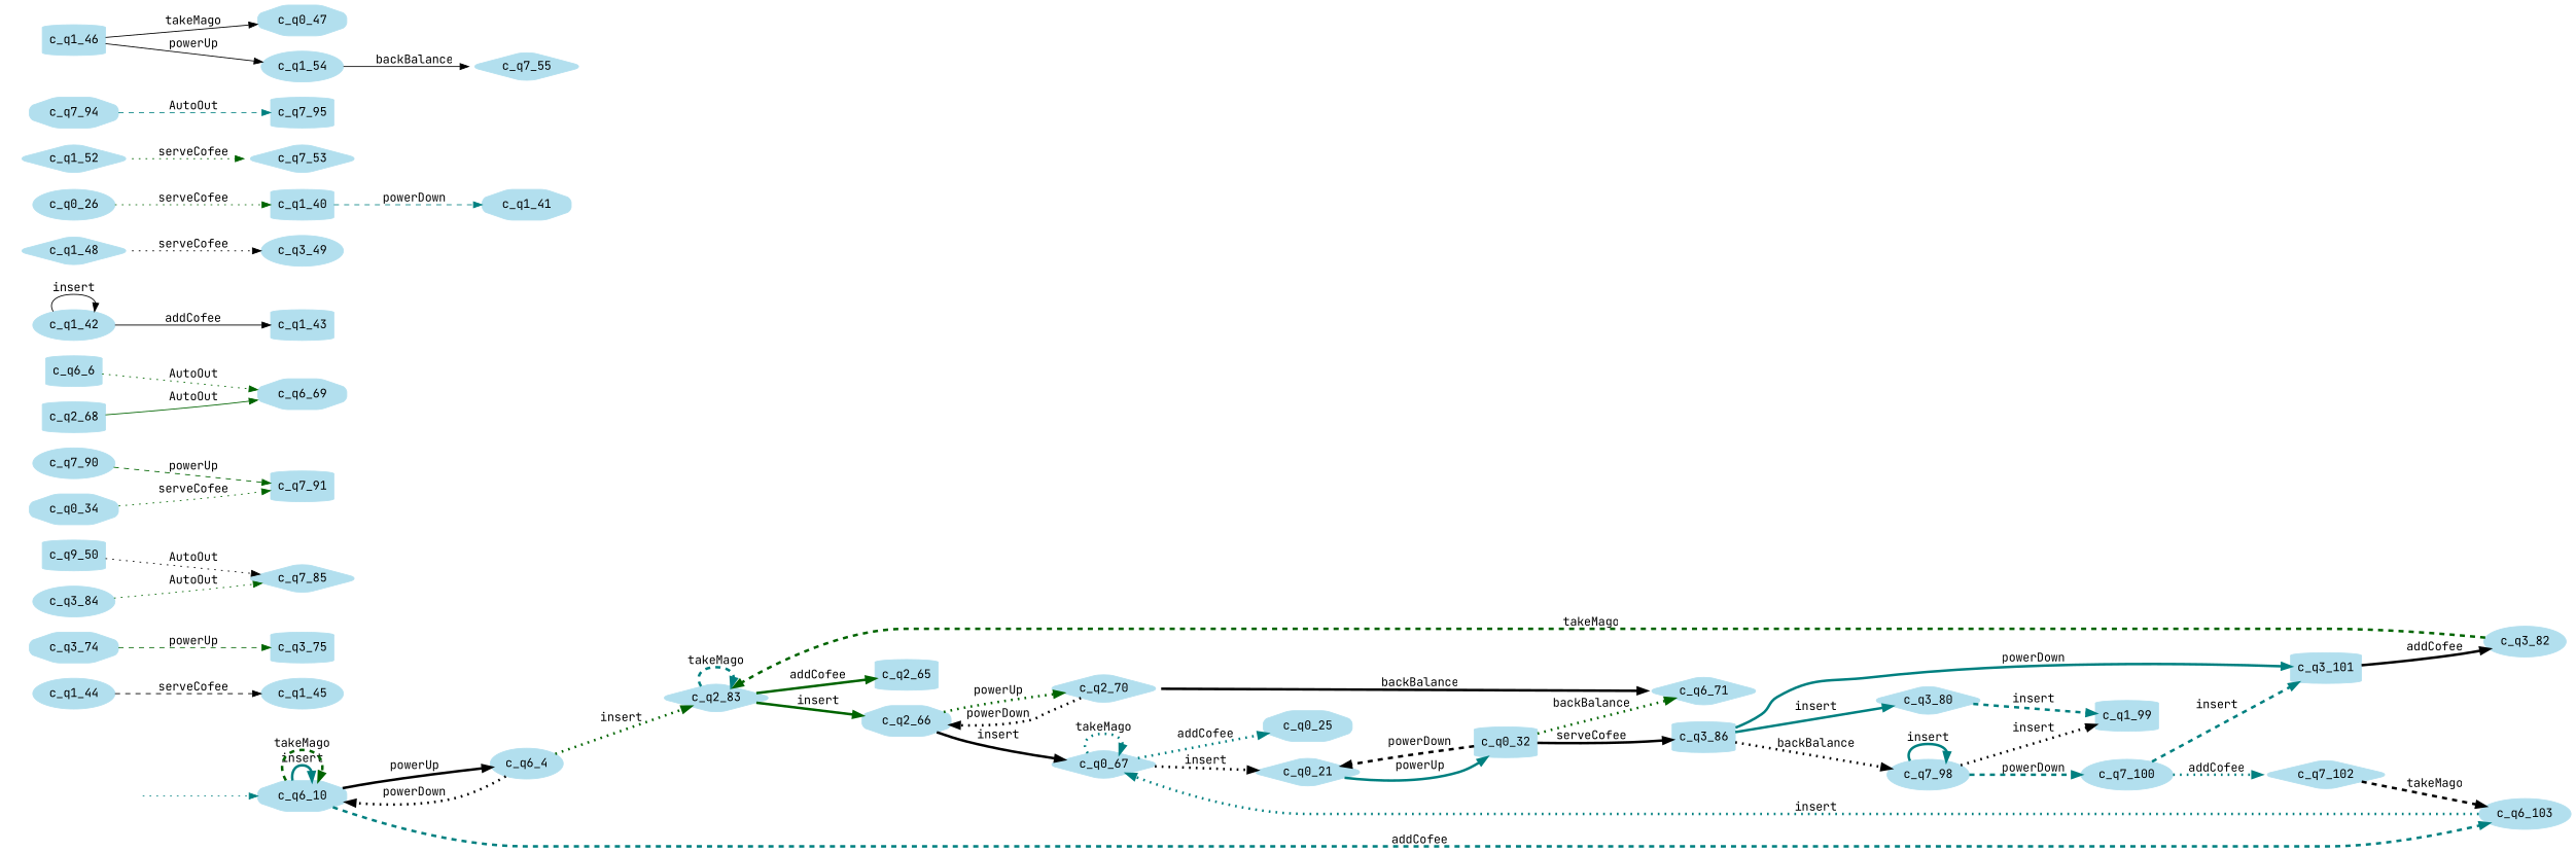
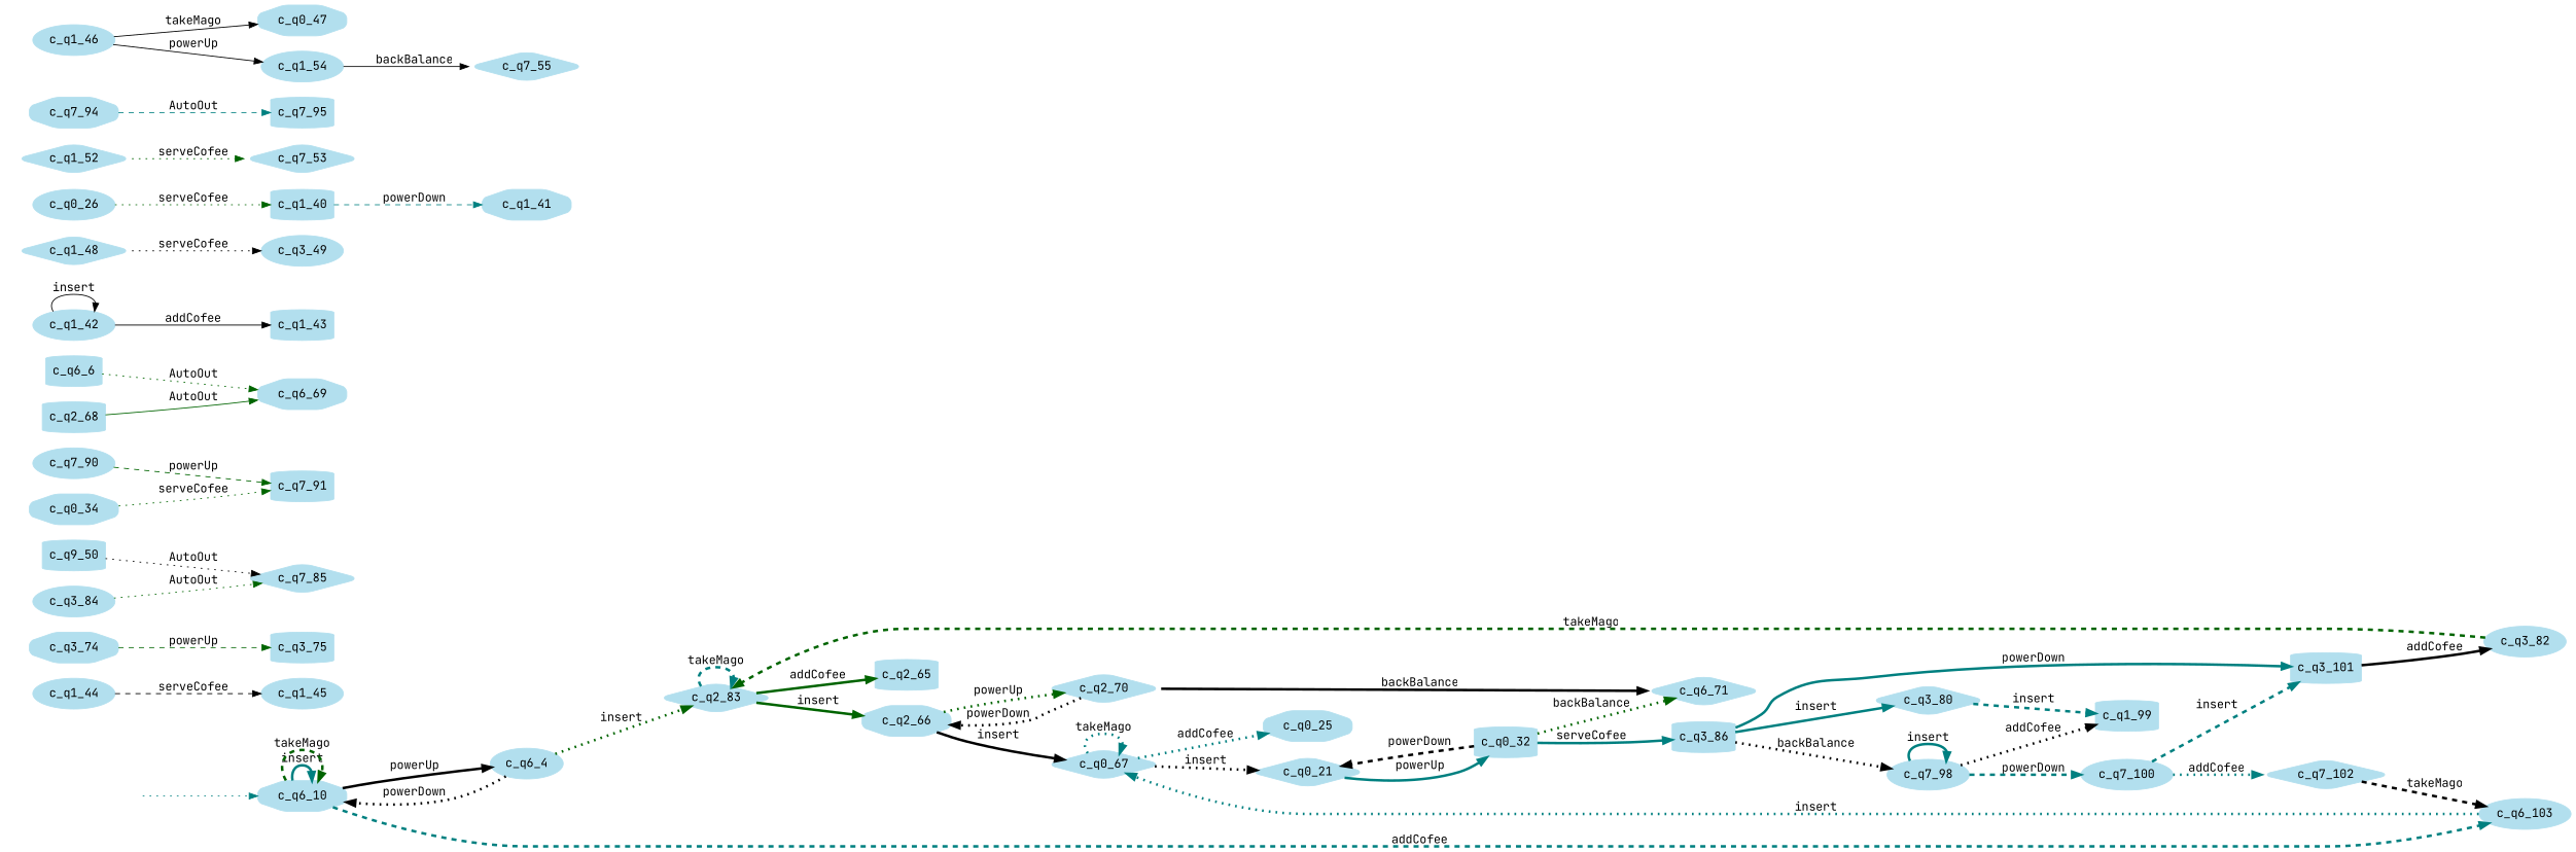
  digraph {
    fontname="JetBrains Mono"
    rankdir=LR
    node [fontname="JetBrains Mono" style="rounded, filled" color=lightblue2 shape=cylinder]
    edge [color=black fontname="JetBrains Mono" style=dotted penwidth=3]
    start_c_q6_10 [style=invisible color="" shape=""]
    n2 [label=c_q6_10 shape=octagon]
    n3 [label=c_q6_4 shape=ellipse]
    n4 [label=c_q6_103 shape=ellipse]
    n5 [label=c_q1_44 shape=ellipse]
    n6 [label=c_q1_45 shape=ellipse]
    n7 [label=c_q2_70 shape=diamond]
    n8 [label=c_q2_66 shape=octagon]
    n9 [label=c_q6_71 shape=diamond]
    n10 [label=c_q0_67 shape=diamond]
    n11 [label=c_q3_80 shape=diamond]
    n12 [label=c_q1_99]
    n13 [label=c_q3_74 shape=octagon]
    n14 [label=c_q3_75]
    n15 [label=c_q3_82 shape=ellipse]
    n16 [label=c_q2_83 shape=diamond]
    n17 [label=c_q2_65]
    n18 [label=c_q7_85 shape=diamond]
    n19 [label=c_q7_91]
    n20 [label=c_q6_6]
    n21 [label=c_q6_69 shape=octagon]
    n22 [label=c_q3_101]
    n23 [label=c_q0_21 shape=diamond]
    n24 [label=c_q0_25 shape=octagon]
    n25 [label=c_q1_43]
    n26 [label=c_q0_32]
    n27 [label=c_q3_86]
    n28 [label=c_q7_98 shape=ellipse]
    n29 [label=c_q9_50]
    n30 [label=c_q1_48 shape=diamond]
    n31 [label=c_q3_49 shape=ellipse]
    n32 [label=c_q2_68]
    n33 [label=c_q0_26 shape=ellipse]
    n34 [label=c_q1_40]
    n35 [label=c_q1_41 shape=octagon]
    n36 [label=c_q7_102 shape=diamond]
    n37 [label=c_q7_53 shape=diamond]
    n38 [label=c_q7_90 shape=ellipse]
    n39 [label=c_q3_84 shape=ellipse]
    n40 [label=c_q7_100 shape=ellipse]
    n41 [label=c_q1_52 shape=diamond]
    n42 [label=c_q7_94 shape=octagon]
    n43 [label=c_q7_95]
    n44 [label=c_q7_55 shape=diamond]
    n45 [label=c_q0_47 shape=octagon]
-   n46 [label=c_q1_46]
+   n46 [label=c_q1_46 shape=ellipse]
    n47 [label=c_q1_54 shape=ellipse]
    n48 [label=c_q0_34 shape=octagon]
    n49 [label=c_q1_42 shape=ellipse]
    start_c_q6_10 -> n2 [color=teal penwidth=""]
    n2 -> n2 [color=teal label=insert style=solid]
    n2 -> n2 [color=darkgreen label=takeMago style=dashed]
    n2 -> n3 [label=powerUp style=solid]
    n2 -> n4 [color=teal label=addCofee style=dashed]
    n3 -> n2 [label=powerDown]
    n3 -> n16 [color=darkgreen label=insert]
    n4 -> n10 [color=teal label=insert]
    n5 -> n6 [label=serveCofee style=dashed penwidth=""]
    n7 -> n8 [label=powerDown]
    n7 -> n9 [label=backBalance style=solid]
    n8 -> n7 [color=darkgreen label=powerUp]
    n8 -> n10 [label=insert style=solid]
    n10 -> n10 [color=teal label=takeMago]
    n10 -> n23 [label=insert]
    n10 -> n24 [color=teal label=addCofee]
    n11 -> n12 [color=teal label=insert style=dashed]
    n13 -> n14 [color=darkgreen label=powerUp style=dashed penwidth=""]
    n15 -> n16 [color=darkgreen label=takeMago style=dashed]
    n16 -> n8 [color=darkgreen label=insert style=solid]
    n16 -> n16 [color=teal label=takeMago style=dashed]
    n16 -> n17 [color=darkgreen label=addCofee style=solid]
    n20 -> n21 [color=darkgreen label=AutoOut penwidth=""]
    n22 -> n15 [label=addCofee style=solid]
    n23 -> n26 [color=teal label=powerUp style=solid]
    n26 -> n9 [color=darkgreen label=backBalance]
    n26 -> n23 [label=powerDown style=dashed]
-   n26 -> n27 [label=serveCofee style=solid]
+   n26 -> n27 [color=teal label=serveCofee style=solid]
    n27 -> n11 [color=teal label=insert style=solid]
    n27 -> n22 [color=teal label=powerDown style=solid]
    n27 -> n28 [label=backBalance]
-   n28 -> n12 [label=insert]
+   n28 -> n12 [label=addCofee]
    n28 -> n28 [color=teal label=insert style=solid]
    n28 -> n40 [color=teal label=powerDown style=dashed]
    n29 -> n18 [label=AutoOut penwidth=""]
    n30 -> n31 [label=serveCofee penwidth=""]
    n32 -> n21 [color=darkgreen label=AutoOut style=solid penwidth=""]
    n33 -> n34 [color=darkgreen label=serveCofee penwidth=""]
    n34 -> n35 [color=teal label=powerDown style=dashed penwidth=""]
    n36 -> n4 [label=takeMago style=dashed]
    n38 -> n19 [color=darkgreen label=powerUp style=dashed penwidth=""]
    n39 -> n18 [color=darkgreen label=AutoOut penwidth=""]
    n40 -> n22 [color=teal label=insert style=dashed]
    n40 -> n36 [color=teal label=addCofee]
    n41 -> n37 [color=darkgreen label=serveCofee penwidth=""]
    n42 -> n43 [color=teal label=AutoOut style=dashed penwidth=""]
    n46 -> n45 [label=takeMago style=solid penwidth=""]
    n46 -> n47 [label=powerUp style=solid penwidth=""]
    n47 -> n44 [label=backBalance style=solid penwidth=""]
    n48 -> n19 [color=darkgreen label=serveCofee penwidth=""]
    n49 -> n25 [label=addCofee style=solid penwidth=""]
    n49 -> n49 [label=insert style=solid penwidth=""]
  }
